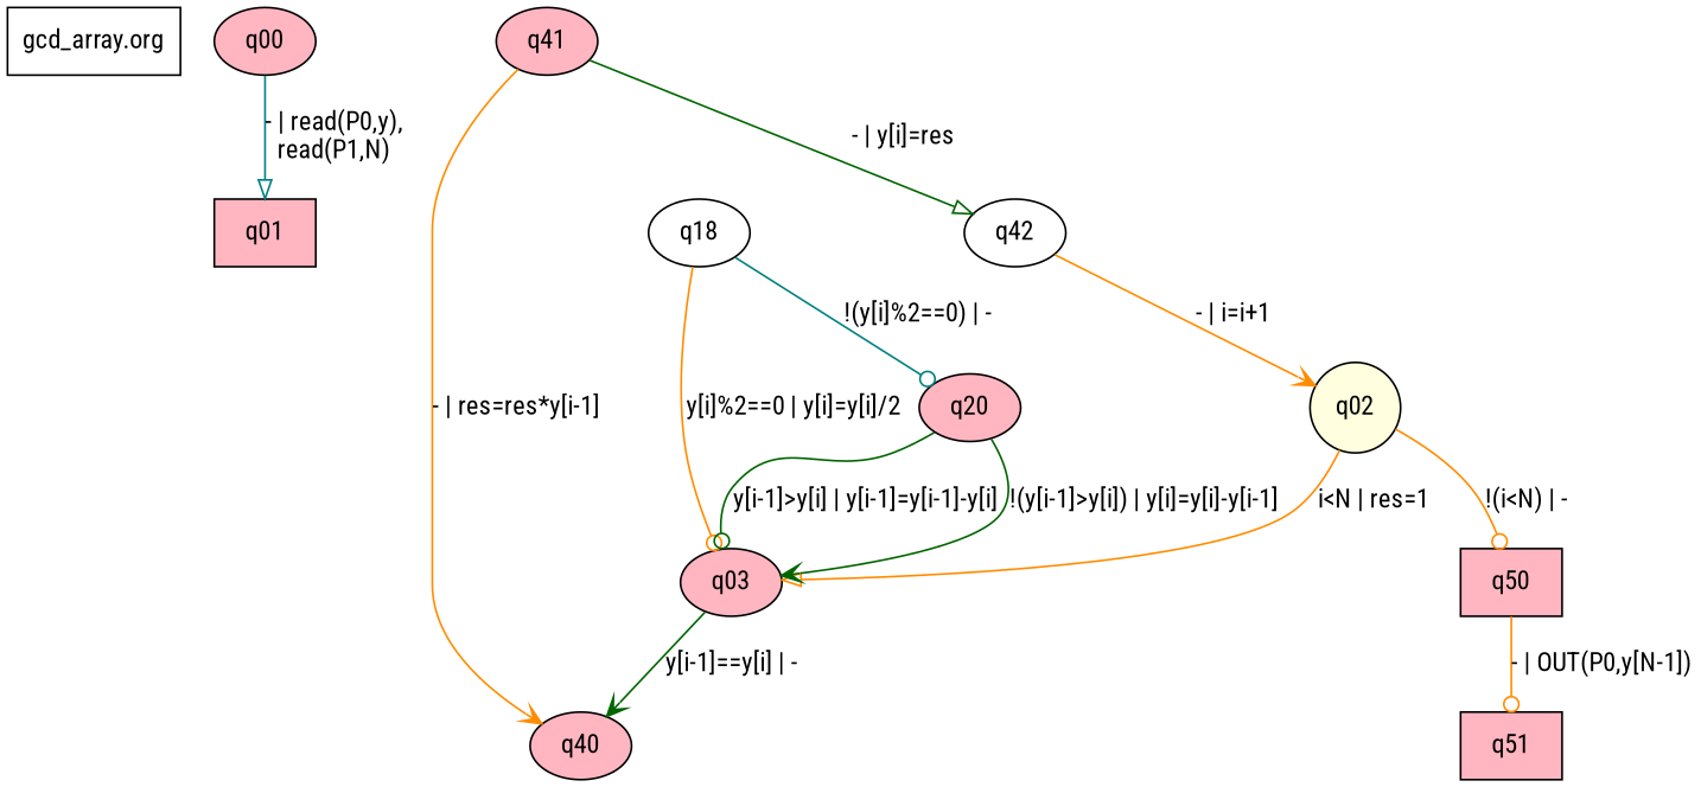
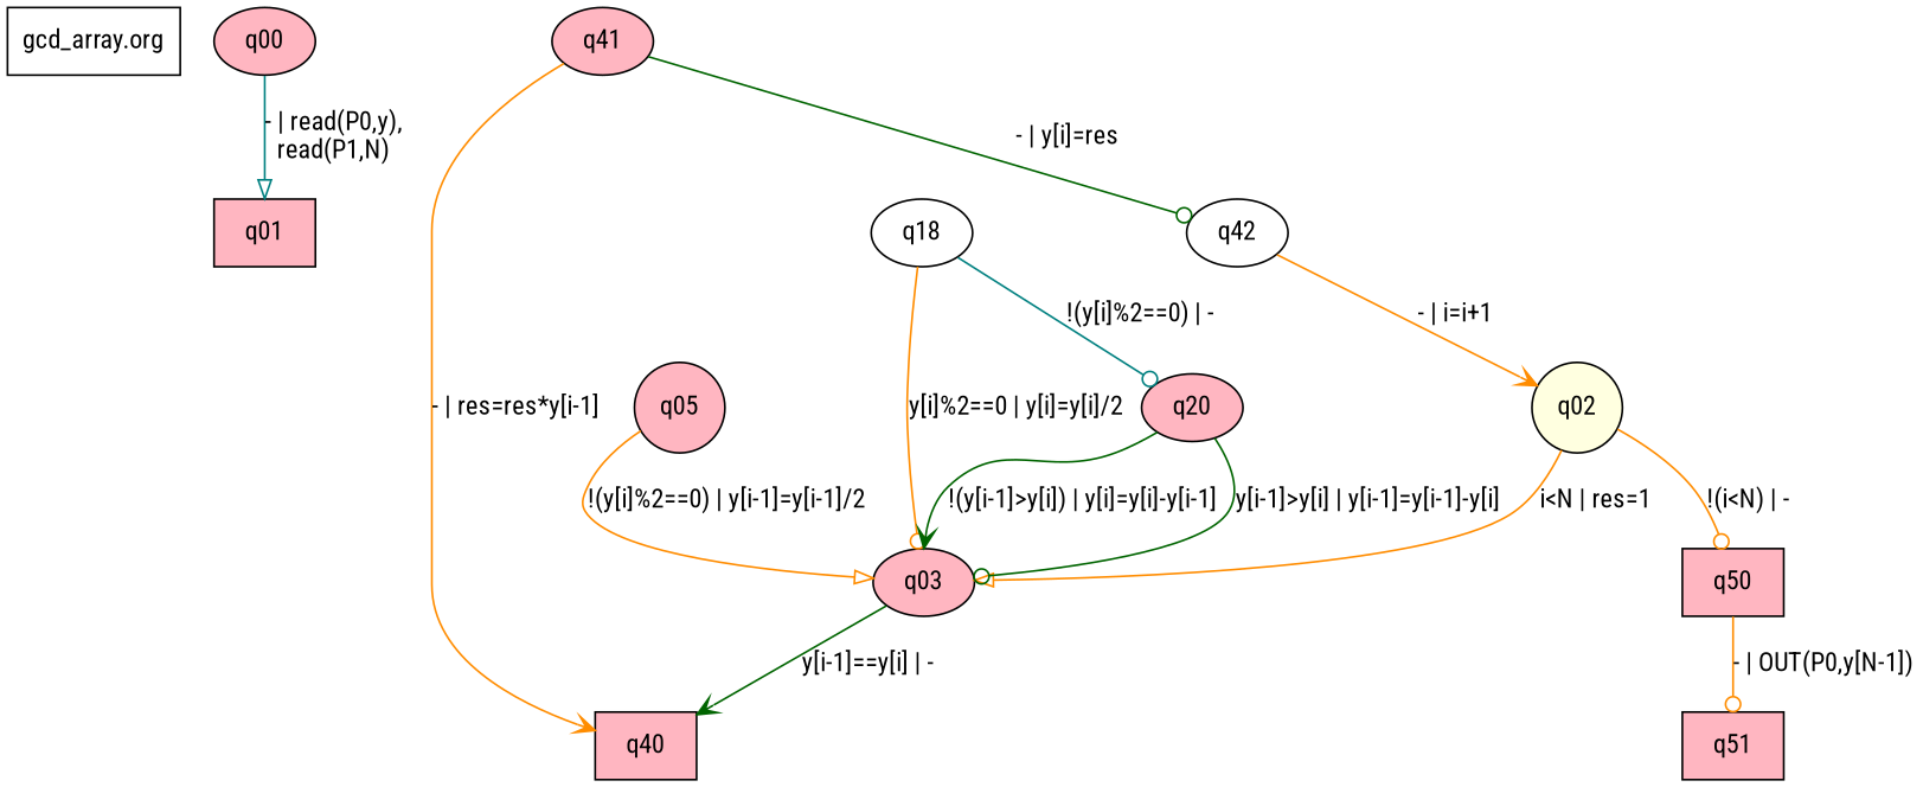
  digraph {
    fontname="Roboto Condensed"
    node [fillcolor=lightpink fontname="Roboto Condensed" shape=ellipse style=filled]
    edge [arrowhead=odot color=darkorange fontname="Roboto Condensed"]
    "gcd_array.org" [fillcolor=white shape=box]
    q00
    q01 [shape=box]
    q02 [fillcolor=lightyellow shape=circle]
    q03
    q50 [shape=box]
-   q40
+   q40 [shape=box]
    q51 [shape=box]
+   q05 [shape=circle]
    n10 [fillcolor=white label=q18]
    q20
    q41
    q42 [fillcolor=white]
    q00 -> q01 [arrowhead=onormal color=teal label="- | read(P0,y),\nread(P1,N)"]
    q02 -> q03 [arrowhead=onormal label="i<N | res=1"]
    q02 -> q50 [label="!(i<N) | -"]
    q03 -> q40 [arrowhead=vee color=darkgreen label="y[i-1]==y[i] | -"]
    q50 -> q51 [label="- | OUT(P0,y[N-1])"]
+   q05 -> q03 [arrowhead=onormal label="!(y[i]%2==0) | y[i-1]=y[i-1]/2"]
    n10 -> q03 [label="y[i]%2==0 | y[i]=y[i]/2"]
    n10 -> q20 [color=teal label="!(y[i]%2==0) | -"]
    q20 -> q03 [color=darkgreen label="y[i-1]>y[i] | y[i-1]=y[i-1]-y[i]"]
    q20 -> q03 [arrowhead=vee color=darkgreen label="!(y[i-1]>y[i]) | y[i]=y[i]-y[i-1]"]
    q41 -> q40 [arrowhead=vee label="- | res=res*y[i-1]"]
-   q41 -> q42 [arrowhead=onormal color=darkgreen label="- | y[i]=res"]
+   q41 -> q42 [color=darkgreen label="- | y[i]=res"]
    q42 -> q02 [arrowhead=vee label="- | i=i+1"]
  }
